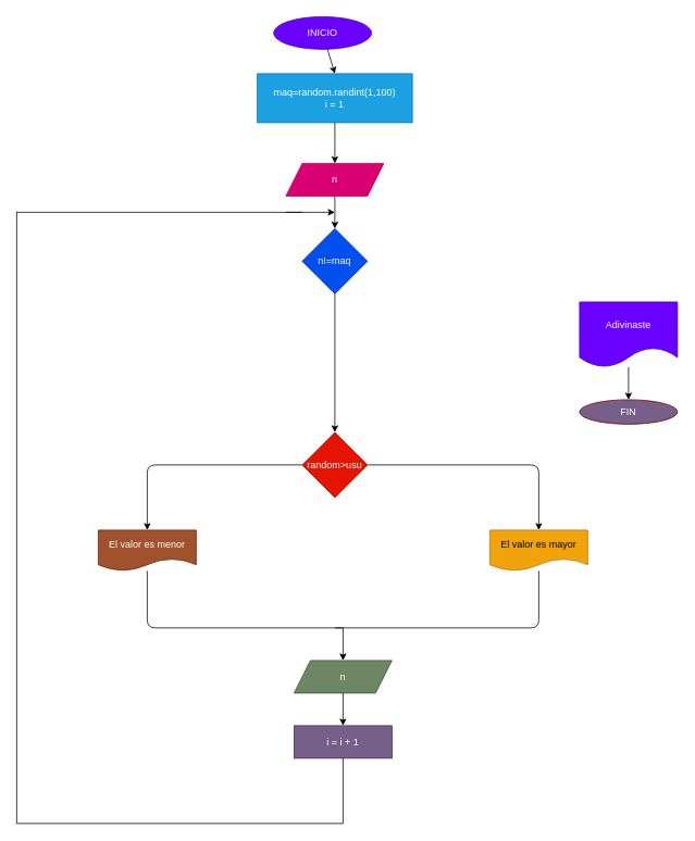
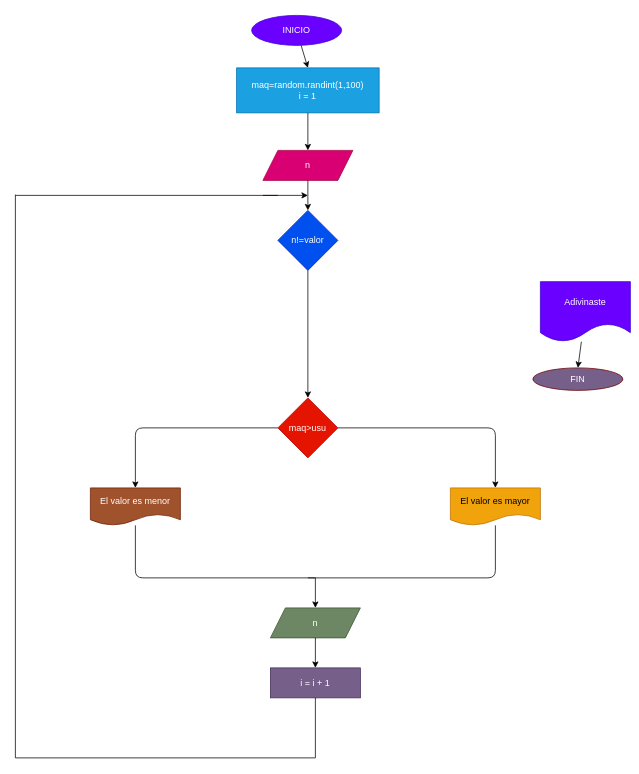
  <mxCell id="0" />
  <mxCell id="1" parent="0" />
  <mxCell id="2" value="INICIO" style="ellipse;whiteSpace=wrap;html=1;fillColor=#6a00ff;fontColor=#ffffff;strokeColor=#3700CC;" vertex="1" parent="1"><mxGeometry x="335" y="20" width="120" height="40" as="geometry" /></mxCell>
  <mxCell id="3" value="" style="endArrow=classic;html=1;" edge="1" parent="1" source="2"><mxGeometry width="50" height="50" relative="1" as="geometry"><mxPoint x="410" y="100" as="sourcePoint" /><mxPoint x="410" y="90" as="targetPoint" /></mxGeometry></mxCell>
  <mxCell id="4" value="n" style="shape=parallelogram;perimeter=parallelogramPerimeter;whiteSpace=wrap;html=1;fixedSize=1;fillColor=#d80073;fontColor=#ffffff;strokeColor=#A50040;" vertex="1" parent="1"><mxGeometry x="350" y="200" width="120" height="40" as="geometry" /></mxCell>
  <mxCell id="5" value="maq=random.randint(1,100)&lt;br&gt;i = 1" style="rounded=0;whiteSpace=wrap;html=1;fillColor=#1ba1e2;fontColor=#ffffff;strokeColor=#006EAF;" vertex="1" parent="1"><mxGeometry x="315" y="90" width="190" height="60" as="geometry" /></mxCell>
- <mxCell id="6" value="n!=maq" style="rhombus;whiteSpace=wrap;html=1;fillColor=#0050ef;fontColor=#ffffff;strokeColor=#001DBC;" vertex="1" parent="1"><mxGeometry x="370" y="280" width="80" height="80" as="geometry" /></mxCell>
- <mxCell id="7" value="Adivinaste" style="shape=document;whiteSpace=wrap;html=1;boundedLbl=1;fillColor=#6a00ff;fontColor=#ffffff;strokeColor=#3700CC;" vertex="1" parent="1"><mxGeometry x="710" y="370" width="120" height="80" as="geometry" /></mxCell>
+ <mxCell id="6" value="n!=valor" style="rhombus;whiteSpace=wrap;html=1;fillColor=#0050ef;fontColor=#ffffff;strokeColor=#001DBC;" vertex="1" parent="1"><mxGeometry x="370" y="280" width="80" height="80" as="geometry" /></mxCell>
+ <mxCell id="7" value="Adivinaste" style="shape=document;whiteSpace=wrap;html=1;boundedLbl=1;fillColor=#6a00ff;fontColor=#ffffff;strokeColor=#3700CC;" vertex="1" parent="1"><mxGeometry x="720" y="375" width="120" height="80" as="geometry" /></mxCell>
  <mxCell id="8" value="" style="endArrow=classic;html=1;" edge="1" parent="1" source="6"><mxGeometry width="50" height="50" relative="1" as="geometry"><mxPoint x="410" y="410" as="sourcePoint" /><mxPoint x="410" y="530" as="targetPoint" /></mxGeometry></mxCell>
- <mxCell id="9" value="random&amp;gt;usu" style="rhombus;whiteSpace=wrap;html=1;fillColor=#e51400;fontColor=#ffffff;strokeColor=#B20000;" vertex="1" parent="1"><mxGeometry x="370" y="530" width="80" height="80" as="geometry" /></mxCell>
+ <mxCell id="9" value="maq&amp;gt;usu" style="rhombus;whiteSpace=wrap;html=1;fillColor=#e51400;fontColor=#ffffff;strokeColor=#B20000;" vertex="1" parent="1"><mxGeometry x="370" y="530" width="80" height="80" as="geometry" /></mxCell>
  <mxCell id="10" value="" style="endArrow=classic;html=1;" edge="1" parent="1" source="9"><mxGeometry width="50" height="50" relative="1" as="geometry"><mxPoint x="450" y="620" as="sourcePoint" /><mxPoint x="660" y="650" as="targetPoint" /><Array as="points"><mxPoint x="660" y="570" /></Array></mxGeometry></mxCell>
  <mxCell id="11" value="" style="endArrow=classic;html=1;" edge="1" parent="1" source="9"><mxGeometry width="50" height="50" relative="1" as="geometry"><mxPoint x="299.289" y="620" as="sourcePoint" /><mxPoint x="180" y="650" as="targetPoint" /><Array as="points"><mxPoint x="180" y="570" /></Array></mxGeometry></mxCell>
  <mxCell id="12" value="" style="endArrow=classic;html=1;" edge="1" parent="1" source="5" target="4"><mxGeometry width="50" height="50" relative="1" as="geometry"><mxPoint x="410" y="200" as="sourcePoint" /><mxPoint x="410" y="190" as="targetPoint" /></mxGeometry></mxCell>
  <mxCell id="13" value="" style="endArrow=classic;html=1;" edge="1" parent="1" source="4"><mxGeometry width="50" height="50" relative="1" as="geometry"><mxPoint x="410" y="290" as="sourcePoint" /><mxPoint x="410" y="280" as="targetPoint" /></mxGeometry></mxCell>
  <mxCell id="14" value="" style="endArrow=classic;html=1;" edge="1" parent="1" source="7"><mxGeometry width="50" height="50" relative="1" as="geometry"><mxPoint x="770" y="500" as="sourcePoint" /><mxPoint x="770" y="490" as="targetPoint" /></mxGeometry></mxCell>
  <mxCell id="15" value="FIN" style="ellipse;whiteSpace=wrap;html=1;fillColor=#76608a;fontColor=#ffffff;strokeColor=#6F0000;" vertex="1" parent="1"><mxGeometry x="710" y="490" width="120" height="30" as="geometry" /></mxCell>
  <mxCell id="16" value="El valor es menor" style="shape=document;whiteSpace=wrap;html=1;boundedLbl=1;fillColor=#a0522d;fontColor=#ffffff;strokeColor=#6D1F00;" vertex="1" parent="1"><mxGeometry x="120" y="650" width="120" height="50" as="geometry" /></mxCell>
  <mxCell id="17" value="El valor es mayor" style="shape=document;whiteSpace=wrap;html=1;boundedLbl=1;fillColor=#f0a30a;fontColor=#000000;strokeColor=#BD7000;" vertex="1" parent="1"><mxGeometry x="600" y="650" width="120" height="50" as="geometry" /></mxCell>
  <mxCell id="18" value="" style="endArrow=none;html=1;" edge="1" parent="1" source="16"><mxGeometry width="50" height="50" relative="1" as="geometry"><mxPoint x="180" y="750" as="sourcePoint" /><mxPoint x="420" y="770" as="targetPoint" /><Array as="points"><mxPoint x="180" y="770" /></Array></mxGeometry></mxCell>
  <mxCell id="19" value="" style="endArrow=none;html=1;" edge="1" parent="1" source="17"><mxGeometry width="50" height="50" relative="1" as="geometry"><mxPoint x="660" y="750" as="sourcePoint" /><mxPoint x="410" y="770" as="targetPoint" /><Array as="points"><mxPoint x="660" y="770" /></Array></mxGeometry></mxCell>
  <mxCell id="20" value="" style="endArrow=classic;html=1;" edge="1" parent="1"><mxGeometry width="50" height="50" relative="1" as="geometry"><mxPoint x="420" y="770" as="sourcePoint" /><mxPoint x="420" y="810" as="targetPoint" /></mxGeometry></mxCell>
  <mxCell id="21" value="n" style="shape=parallelogram;perimeter=parallelogramPerimeter;whiteSpace=wrap;html=1;fixedSize=1;fillColor=#6d8764;fontColor=#ffffff;strokeColor=#3A5431;" vertex="1" parent="1"><mxGeometry x="360" y="810" width="120" height="40" as="geometry" /></mxCell>
  <mxCell id="22" value="" style="endArrow=classic;html=1;" edge="1" parent="1" source="21"><mxGeometry width="50" height="50" relative="1" as="geometry"><mxPoint x="420" y="900" as="sourcePoint" /><mxPoint x="420" y="890" as="targetPoint" /></mxGeometry></mxCell>
  <mxCell id="23" value="i = i + 1" style="rounded=0;whiteSpace=wrap;html=1;fillColor=#76608a;fontColor=#ffffff;strokeColor=#432D57;" vertex="1" parent="1"><mxGeometry x="360" y="890" width="120" height="40" as="geometry" /></mxCell>
  <mxCell id="24" value="" style="endArrow=none;html=1;" edge="1" parent="1" source="23"><mxGeometry width="50" height="50" relative="1" as="geometry"><mxPoint x="420" y="980" as="sourcePoint" /><mxPoint x="420" y="1010" as="targetPoint" /></mxGeometry></mxCell>
  <mxCell id="25" value="" style="endArrow=none;html=1;" edge="1" parent="1"><mxGeometry width="50" height="50" relative="1" as="geometry"><mxPoint x="20" y="1010" as="sourcePoint" /><mxPoint x="420" y="1010" as="targetPoint" /></mxGeometry></mxCell>
  <mxCell id="26" value="" style="endArrow=none;html=1;" edge="1" parent="1"><mxGeometry width="50" height="50" relative="1" as="geometry"><mxPoint x="20" y="1010" as="sourcePoint" /><mxPoint x="20" y="259" as="targetPoint" /></mxGeometry></mxCell>
  <mxCell id="27" value="" style="endArrow=none;html=1;" edge="1" parent="1"><mxGeometry width="50" height="50" relative="1" as="geometry"><mxPoint x="20" y="260" as="sourcePoint" /><mxPoint x="370" y="260" as="targetPoint" /></mxGeometry></mxCell>
  <mxCell id="28" value="" style="endArrow=classic;html=1;" edge="1" parent="1"><mxGeometry width="50" height="50" relative="1" as="geometry"><mxPoint x="350" y="260" as="sourcePoint" /><mxPoint x="410" y="260" as="targetPoint" /></mxGeometry></mxCell>
